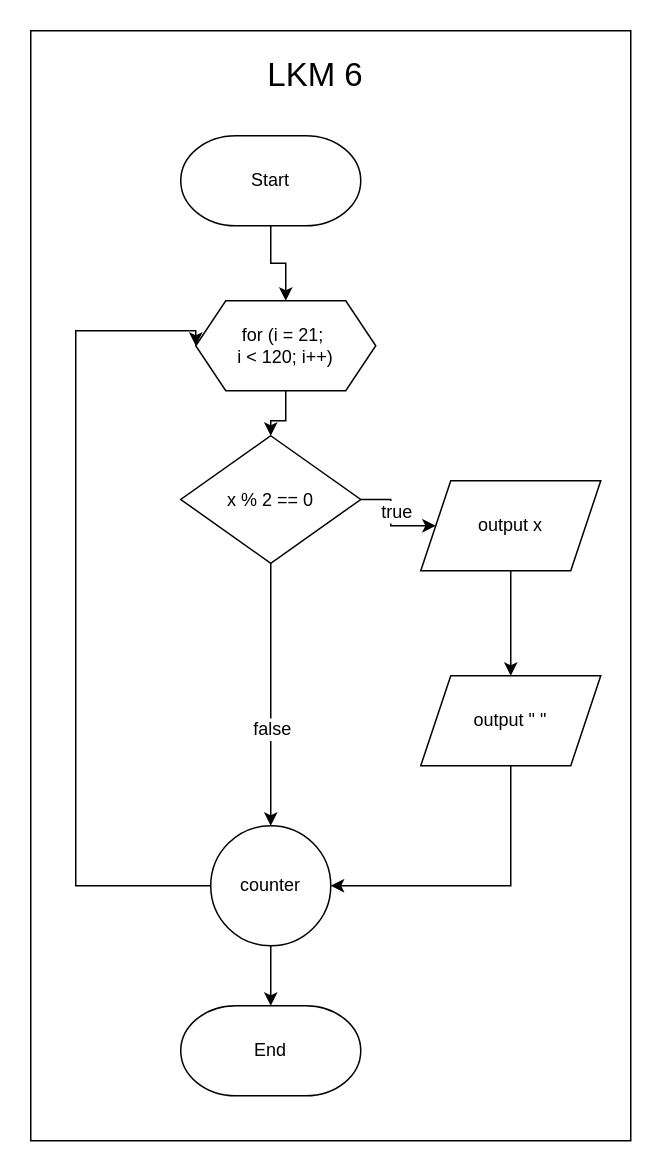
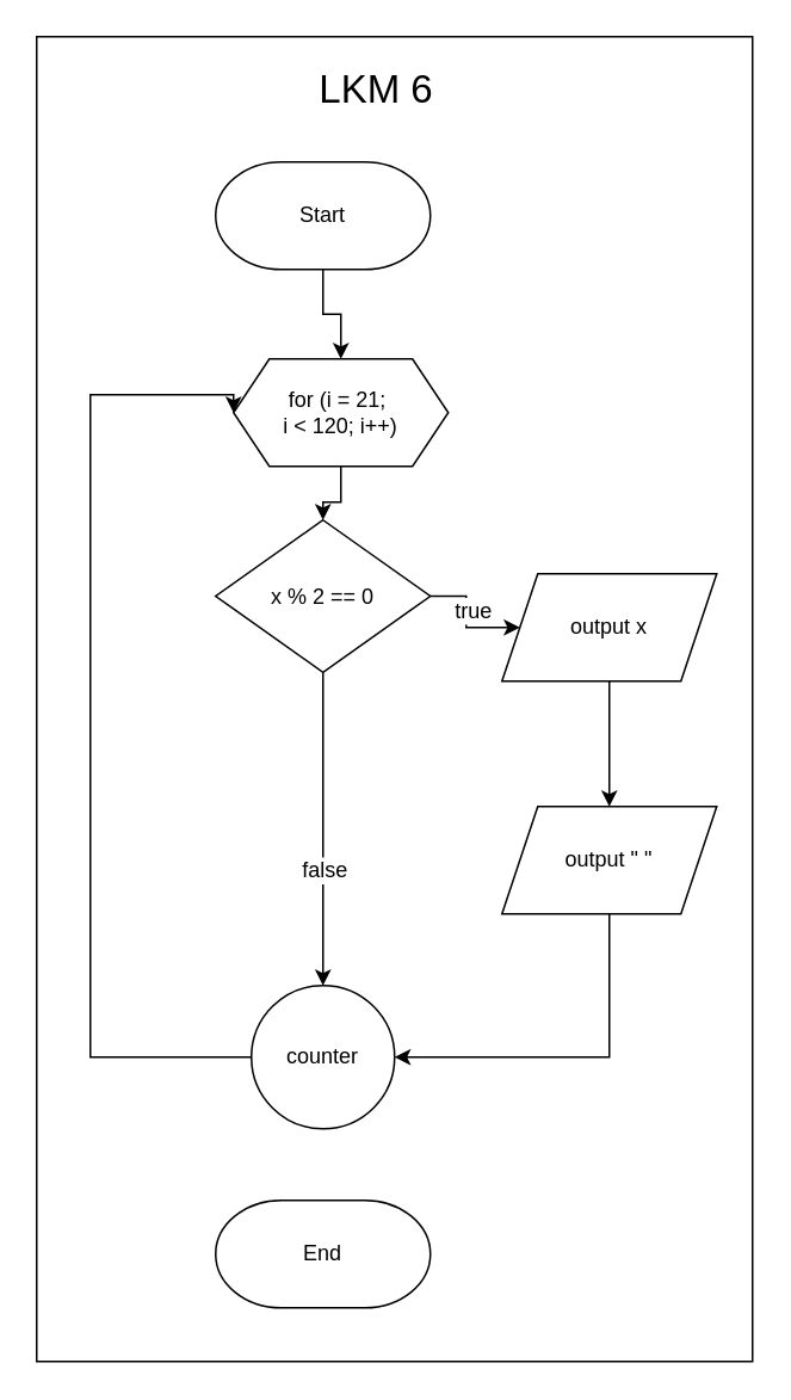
  <mxCell id="0" />
  <mxCell id="1" parent="0" />
  <mxCell id="2" value="" style="rounded=0;whiteSpace=wrap;html=1;strokeColor=#000000;strokeWidth=1;fontSize=12;" parent="1" vertex="1"><mxGeometry x="20" y="20" width="400" height="740" as="geometry" /></mxCell>
  <mxCell id="3" value="" style="edgeStyle=orthogonalEdgeStyle;rounded=0;orthogonalLoop=1;jettySize=auto;html=1;" parent="1" source="4" target="11" edge="1"><mxGeometry relative="1" as="geometry" /></mxCell>
  <mxCell id="4" value="for (i = 21;&amp;nbsp;&lt;br&gt;i &amp;lt; 120; i++)" style="shape=hexagon;perimeter=hexagonPerimeter2;whiteSpace=wrap;html=1;fixedSize=1;" parent="1" vertex="1"><mxGeometry x="130" y="200" width="120" height="60" as="geometry" /></mxCell>
  <mxCell id="5" value="" style="edgeStyle=orthogonalEdgeStyle;rounded=0;orthogonalLoop=1;jettySize=auto;html=1;fontSize=12;" parent="1" source="6" target="4" edge="1"><mxGeometry relative="1" as="geometry" /></mxCell>
  <mxCell id="6" value="Start" style="strokeWidth=1;html=1;shape=mxgraph.flowchart.terminator;whiteSpace=wrap;" parent="1" vertex="1"><mxGeometry x="120" y="90" width="120" height="60" as="geometry" /></mxCell>
  <mxCell id="7" value="" style="edgeStyle=orthogonalEdgeStyle;rounded=0;orthogonalLoop=1;jettySize=auto;html=1;" parent="1" source="11" target="13" edge="1"><mxGeometry relative="1" as="geometry" /></mxCell>
  <mxCell id="8" value="true" style="edgeLabel;html=1;align=center;verticalAlign=middle;resizable=0;points=[];fontSize=12;" parent="7" vertex="1" connectable="0"><mxGeometry x="-0.244" y="3" relative="1" as="geometry"><mxPoint y="2" as="offset" /></mxGeometry></mxCell>
  <mxCell id="9" value="" style="edgeStyle=orthogonalEdgeStyle;rounded=0;orthogonalLoop=1;jettySize=auto;html=1;fontSize=18;entryX=0.5;entryY=0;entryDx=0;entryDy=0;" parent="1" source="11" target="16" edge="1"><mxGeometry relative="1" as="geometry"><mxPoint x="180" y="540" as="targetPoint" /></mxGeometry></mxCell>
  <mxCell id="10" value="false" style="edgeLabel;html=1;align=center;verticalAlign=middle;resizable=0;points=[];fontSize=12;" parent="9" vertex="1" connectable="0"><mxGeometry x="0.381" relative="1" as="geometry"><mxPoint y="-11" as="offset" /></mxGeometry></mxCell>
  <mxCell id="11" value="x % 2 == 0" style="strokeWidth=1;html=1;shape=mxgraph.flowchart.decision;whiteSpace=wrap;" parent="1" vertex="1"><mxGeometry x="120" y="290" width="120" height="85" as="geometry" /></mxCell>
  <mxCell id="12" value="" style="edgeStyle=orthogonalEdgeStyle;rounded=0;orthogonalLoop=1;jettySize=auto;html=1;" edge="1" parent="1" source="13" target="20"><mxGeometry relative="1" as="geometry" /></mxCell>
  <mxCell id="13" value="output x" style="shape=parallelogram;perimeter=parallelogramPerimeter;whiteSpace=wrap;html=1;fixedSize=1;strokeWidth=1;" parent="1" vertex="1"><mxGeometry x="280" y="320" width="120" height="60" as="geometry" /></mxCell>
  <mxCell id="14" style="edgeStyle=orthogonalEdgeStyle;rounded=0;orthogonalLoop=1;jettySize=auto;html=1;fontSize=12;entryX=0;entryY=0.5;entryDx=0;entryDy=0;" parent="1" source="16" target="4" edge="1"><mxGeometry relative="1" as="geometry"><mxPoint x="70" y="220" as="targetPoint" /><Array as="points"><mxPoint x="50" y="590" /><mxPoint x="50" y="220" /></Array></mxGeometry></mxCell>
- <mxCell id="15" style="edgeStyle=orthogonalEdgeStyle;rounded=0;orthogonalLoop=1;jettySize=auto;html=1;fontSize=12;" parent="1" source="16" target="17" edge="1"><mxGeometry relative="1" as="geometry" /></mxCell>
  <mxCell id="16" value="counter" style="ellipse;whiteSpace=wrap;html=1;aspect=fixed;strokeColor=#000000;strokeWidth=1;fontSize=12;" parent="1" vertex="1"><mxGeometry x="140" y="550" width="80" height="80" as="geometry" /></mxCell>
  <mxCell id="17" value="End" style="strokeWidth=1;html=1;shape=mxgraph.flowchart.terminator;whiteSpace=wrap;" parent="1" vertex="1"><mxGeometry x="120" y="670" width="120" height="60" as="geometry" /></mxCell>
  <mxCell id="18" value="&lt;font style=&quot;font-size: 22px&quot;&gt;LKM 6&lt;/font&gt;" style="text;html=1;strokeColor=none;fillColor=none;align=center;verticalAlign=middle;whiteSpace=wrap;rounded=0;fontSize=12;" parent="1" vertex="1"><mxGeometry x="140" y="40" width="140" height="20" as="geometry" /></mxCell>
  <mxCell id="19" style="edgeStyle=orthogonalEdgeStyle;rounded=0;orthogonalLoop=1;jettySize=auto;html=1;entryX=1;entryY=0.5;entryDx=0;entryDy=0;" edge="1" parent="1" source="20" target="16"><mxGeometry relative="1" as="geometry"><Array as="points"><mxPoint x="340" y="590" /></Array></mxGeometry></mxCell>
  <mxCell id="20" value="output &quot; &quot;" style="shape=parallelogram;perimeter=parallelogramPerimeter;whiteSpace=wrap;html=1;fixedSize=1;strokeWidth=1;" vertex="1" parent="1"><mxGeometry x="280" y="450" width="120" height="60" as="geometry" /></mxCell>
